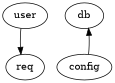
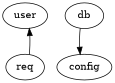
  digraph {
    user
    req
    db
    config
-   user -> req
-   config -> db
+   req -> user
+   db -> config
  }
